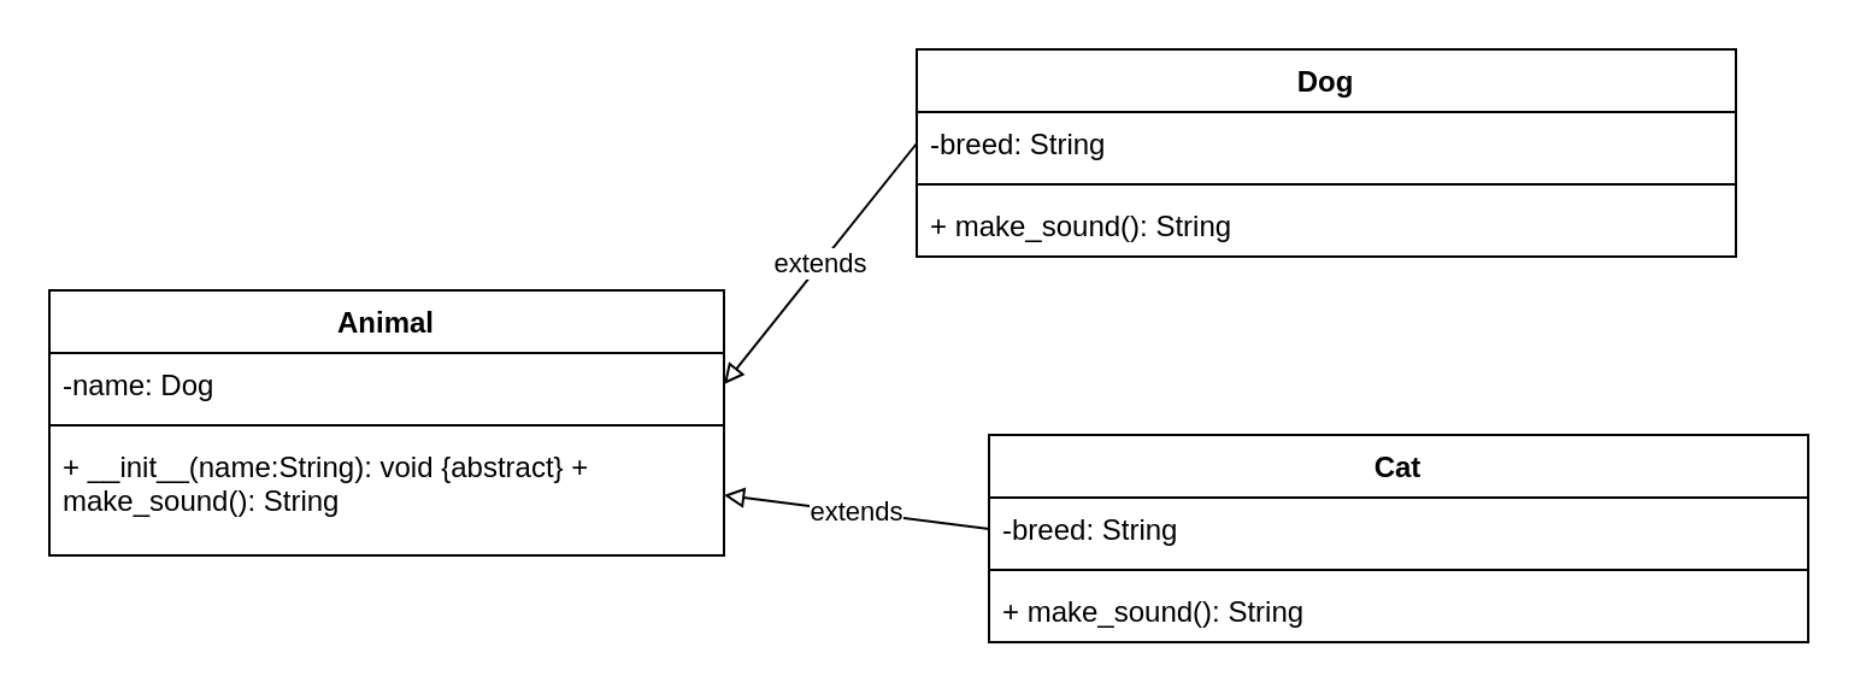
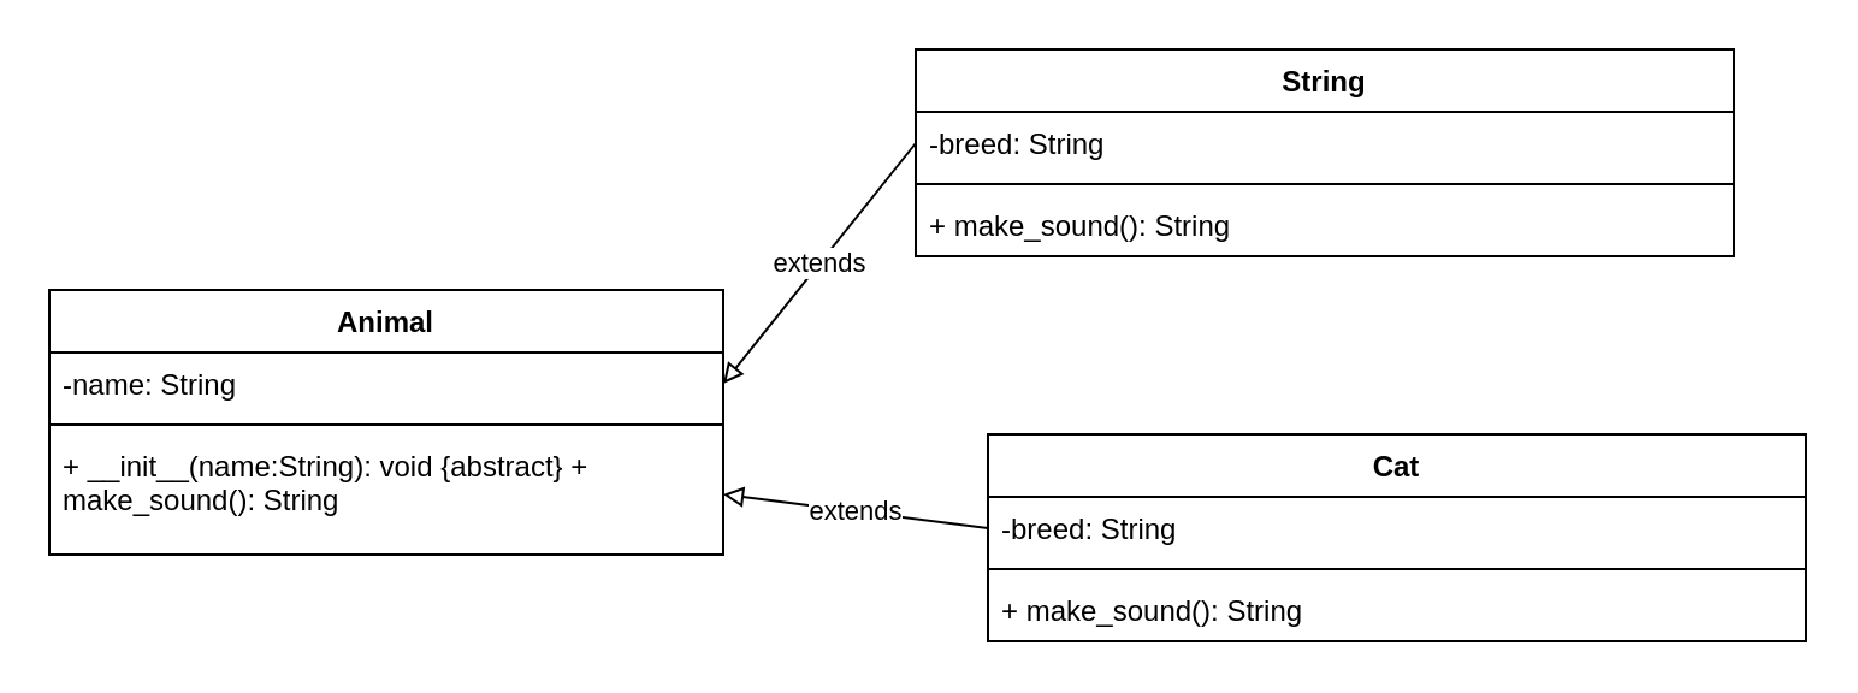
  <mxCell id="0" />
  <mxCell id="1" parent="0" />
  <mxCell id="2" value="Animal" style="swimlane;fontStyle=1;align=center;verticalAlign=top;childLayout=stackLayout;horizontal=1;startSize=26;horizontalStack=0;resizeParent=1;resizeParentMax=0;resizeLast=0;collapsible=1;marginBottom=0;whiteSpace=wrap;html=1;" vertex="1" parent="1"><mxGeometry x="20" y="120" width="280" height="110" as="geometry" /></mxCell>
- <mxCell id="3" value="-name: Dog" style="text;strokeColor=none;fillColor=none;align=left;verticalAlign=top;spacingLeft=4;spacingRight=4;overflow=hidden;rotatable=0;points=[[0,0.5],[1,0.5]];portConstraint=eastwest;whiteSpace=wrap;html=1;" vertex="1" parent="2"><mxGeometry y="26" width="280" height="26" as="geometry" /></mxCell>
+ <mxCell id="3" value="-name: String" style="text;strokeColor=none;fillColor=none;align=left;verticalAlign=top;spacingLeft=4;spacingRight=4;overflow=hidden;rotatable=0;points=[[0,0.5],[1,0.5]];portConstraint=eastwest;whiteSpace=wrap;html=1;" vertex="1" parent="2"><mxGeometry y="26" width="280" height="26" as="geometry" /></mxCell>
  <mxCell id="4" value="" style="line;strokeWidth=1;fillColor=none;align=left;verticalAlign=middle;spacingTop=-1;spacingLeft=3;spacingRight=3;rotatable=0;labelPosition=right;points=[];portConstraint=eastwest;strokeColor=inherit;" vertex="1" parent="2"><mxGeometry y="52" width="280" height="8" as="geometry" /></mxCell>
  <mxCell id="5" value="+ __init__(name:String): void {abstract} + make_sound(): String" style="text;strokeColor=none;fillColor=none;align=left;verticalAlign=top;spacingLeft=4;spacingRight=4;overflow=hidden;rotatable=0;points=[[0,0.5],[1,0.5]];portConstraint=eastwest;whiteSpace=wrap;html=1;" vertex="1" parent="2"><mxGeometry y="60" width="280" height="50" as="geometry" /></mxCell>
- <mxCell id="6" value="Dog" style="swimlane;fontStyle=1;align=center;verticalAlign=top;childLayout=stackLayout;horizontal=1;startSize=26;horizontalStack=0;resizeParent=1;resizeParentMax=0;resizeLast=0;collapsible=1;marginBottom=0;whiteSpace=wrap;html=1;" vertex="1" parent="1"><mxGeometry x="380" y="20" width="340" height="86" as="geometry" /></mxCell>
+ <mxCell id="6" value="String" style="swimlane;fontStyle=1;align=center;verticalAlign=top;childLayout=stackLayout;horizontal=1;startSize=26;horizontalStack=0;resizeParent=1;resizeParentMax=0;resizeLast=0;collapsible=1;marginBottom=0;whiteSpace=wrap;html=1;" vertex="1" parent="1"><mxGeometry x="380" y="20" width="340" height="86" as="geometry" /></mxCell>
  <mxCell id="7" value="-breed: String" style="text;strokeColor=none;fillColor=none;align=left;verticalAlign=top;spacingLeft=4;spacingRight=4;overflow=hidden;rotatable=0;points=[[0,0.5],[1,0.5]];portConstraint=eastwest;whiteSpace=wrap;html=1;" vertex="1" parent="6"><mxGeometry y="26" width="340" height="26" as="geometry" /></mxCell>
  <mxCell id="8" value="" style="line;strokeWidth=1;fillColor=none;align=left;verticalAlign=middle;spacingTop=-1;spacingLeft=3;spacingRight=3;rotatable=0;labelPosition=right;points=[];portConstraint=eastwest;strokeColor=inherit;" vertex="1" parent="6"><mxGeometry y="52" width="340" height="8" as="geometry" /></mxCell>
  <mxCell id="9" value="+ make_sound(): String" style="text;strokeColor=none;fillColor=none;align=left;verticalAlign=top;spacingLeft=4;spacingRight=4;overflow=hidden;rotatable=0;points=[[0,0.5],[1,0.5]];portConstraint=eastwest;whiteSpace=wrap;html=1;" vertex="1" parent="6"><mxGeometry y="60" width="340" height="26" as="geometry" /></mxCell>
  <mxCell id="10" value="Cat" style="swimlane;fontStyle=1;align=center;verticalAlign=top;childLayout=stackLayout;horizontal=1;startSize=26;horizontalStack=0;resizeParent=1;resizeParentMax=0;resizeLast=0;collapsible=1;marginBottom=0;whiteSpace=wrap;html=1;" vertex="1" parent="1"><mxGeometry x="410" y="180" width="340" height="86" as="geometry" /></mxCell>
  <mxCell id="11" value="-breed: String" style="text;strokeColor=none;fillColor=none;align=left;verticalAlign=top;spacingLeft=4;spacingRight=4;overflow=hidden;rotatable=0;points=[[0,0.5],[1,0.5]];portConstraint=eastwest;whiteSpace=wrap;html=1;" vertex="1" parent="10"><mxGeometry y="26" width="340" height="26" as="geometry" /></mxCell>
  <mxCell id="12" value="" style="line;strokeWidth=1;fillColor=none;align=left;verticalAlign=middle;spacingTop=-1;spacingLeft=3;spacingRight=3;rotatable=0;labelPosition=right;points=[];portConstraint=eastwest;strokeColor=inherit;" vertex="1" parent="10"><mxGeometry y="52" width="340" height="8" as="geometry" /></mxCell>
  <mxCell id="13" value="+ make_sound(): String&lt;div&gt;&lt;br&gt;&lt;/div&gt;" style="text;strokeColor=none;fillColor=none;align=left;verticalAlign=top;spacingLeft=4;spacingRight=4;overflow=hidden;rotatable=0;points=[[0,0.5],[1,0.5]];portConstraint=eastwest;whiteSpace=wrap;html=1;" vertex="1" parent="10"><mxGeometry y="60" width="340" height="26" as="geometry" /></mxCell>
  <mxCell id="14" value="extends" style="endArrow=none;html=1;rounded=0;startArrow=block;startFill=0;exitX=1;exitY=0.5;exitDx=0;exitDy=0;entryX=0;entryY=0.5;entryDx=0;entryDy=0;" edge="1" parent="1" source="3" target="7"><mxGeometry relative="1" as="geometry"><mxPoint x="280" y="310" as="sourcePoint" /><mxPoint x="440" y="310" as="targetPoint" /><Array as="points" /></mxGeometry></mxCell>
  <mxCell id="15" value="extends" style="endArrow=none;html=1;rounded=0;startArrow=block;startFill=0;exitX=1;exitY=0.5;exitDx=0;exitDy=0;entryX=0;entryY=0.5;entryDx=0;entryDy=0;" edge="1" parent="1" source="5" target="11"><mxGeometry relative="1" as="geometry"><mxPoint x="310" y="169" as="sourcePoint" /><mxPoint x="390" y="69" as="targetPoint" /><Array as="points" /></mxGeometry></mxCell>
